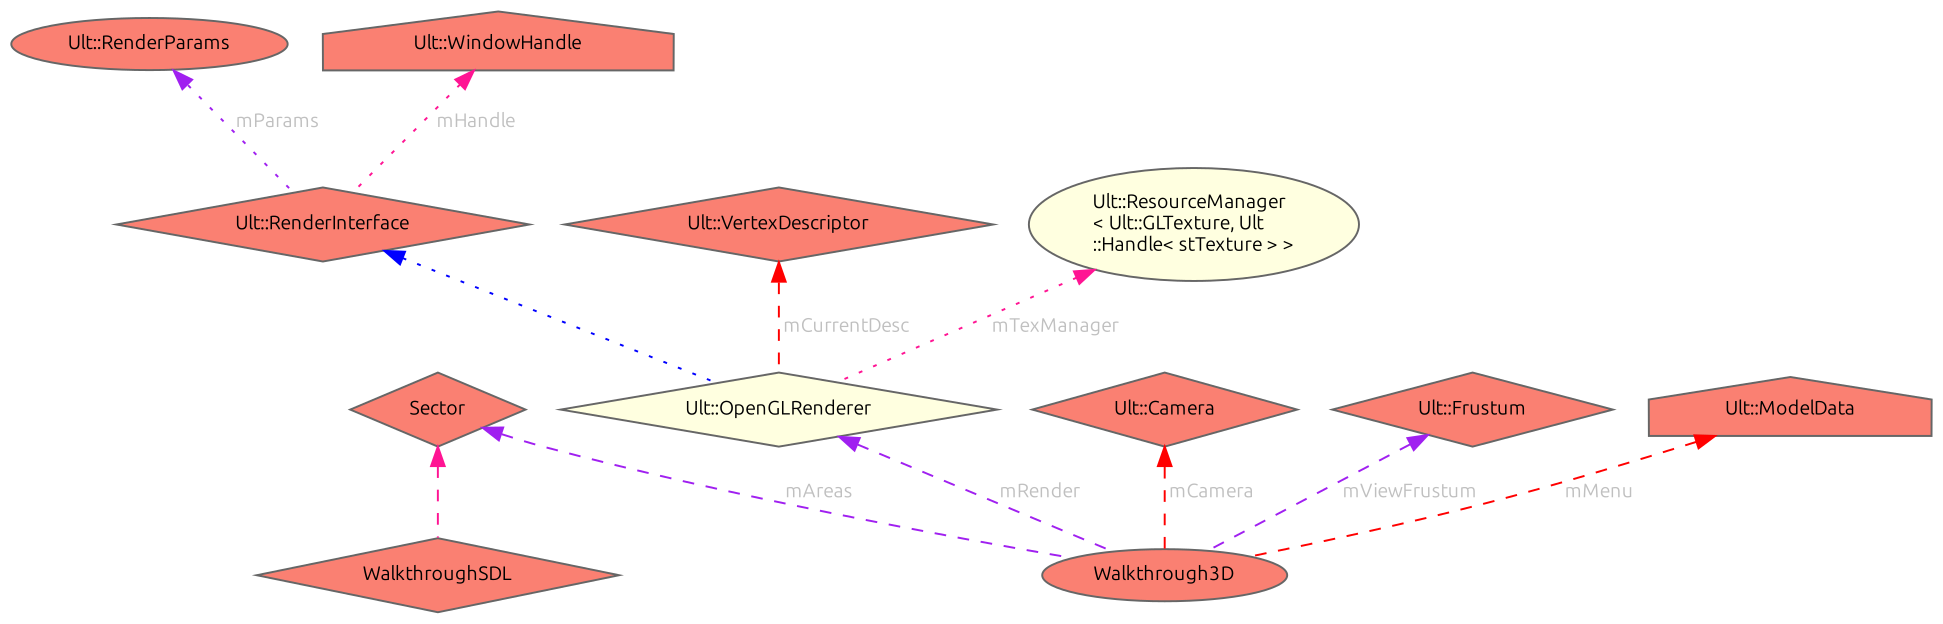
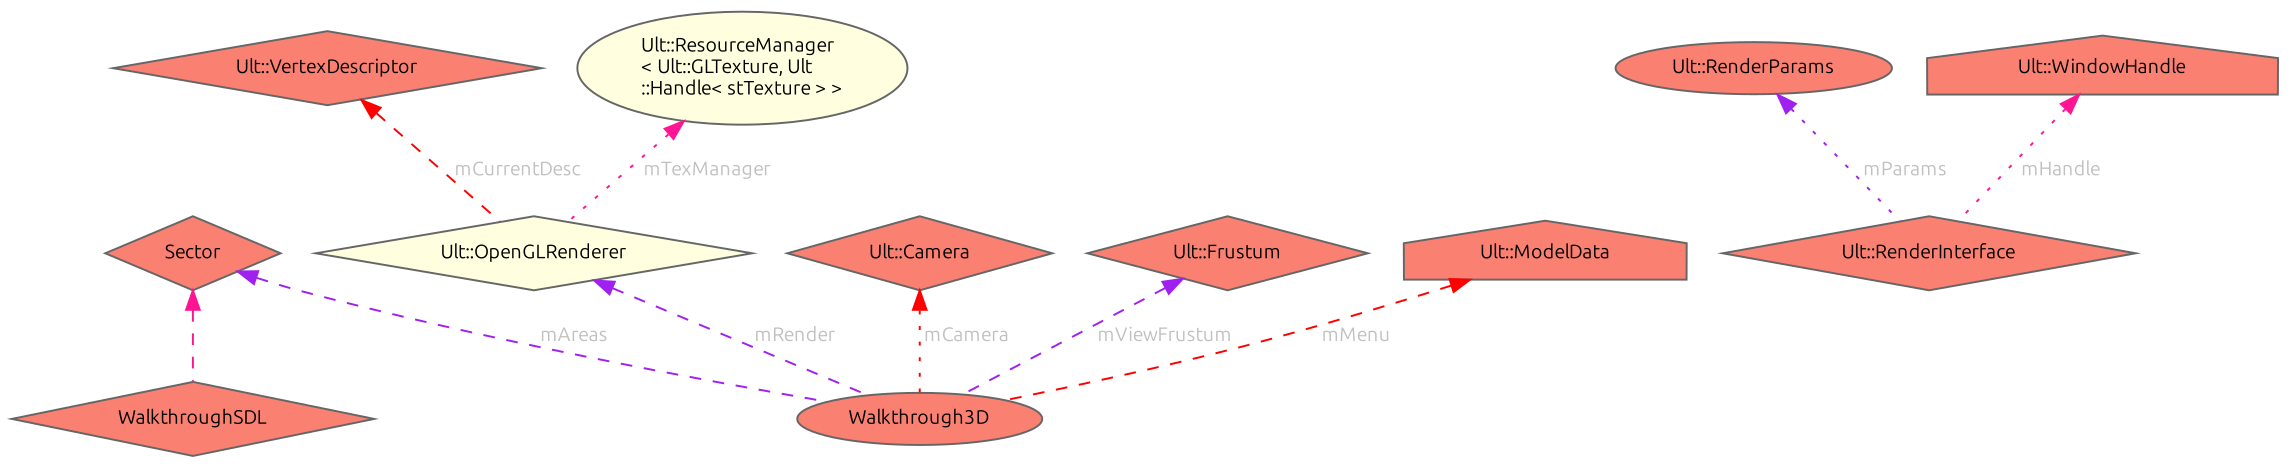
  digraph {
    fontname=Ubuntu
    rankdir=TB
    node [color=gray40 fillcolor=salmon fontname=Ubuntu fontsize=10 shape=diamond style=filled]
    edge [color=purple dir=back fontcolor=grey fontname=Ubuntu fontsize=10 labelfontname=Helvetica labelfontsize=10 style=dashed]
    n1 [fontcolor=black height=0.2 label=WalkthroughSDL width=0.4]
    n2 [height=0.2 label=Walkthrough3D shape=ellipse width=0.4]
    n3 [fillcolor=lightyellow height=0.2 label="Ult::OpenGLRenderer" width=0.4]
    n4 [height=0.2 label="Ult::RenderInterface" width=0.4]
    n5 [height=0.2 label="Ult::RenderParams" shape=ellipse width=0.4]
    n6 [height=0.2 label="Ult::WindowHandle" shape=house width=0.4]
    n7 [height=0.2 label="Ult::VertexDescriptor" width=0.4]
    n8 [fillcolor=lightyellow height=0.2 label="Ult::ResourceManager\l\< Ult::GLTexture, Ult\l::Handle\< stTexture \> \>" shape=ellipse width=0.4]
    n9 [height=0.2 label=Sector width=0.4]
    n10 [height=0.2 label="Ult::Camera" width=0.4]
    n11 [height=0.2 label="Ult::Frustum" width=0.4]
    n12 [height=0.2 label="Ult::ModelData" shape=house width=0.4]
    n3 -> n2 [label=" mRender"]
-   n4 -> n3 [color=blue style=dotted fontcolor=""]
    n5 -> n4 [label=" mParams" style=dotted]
    n6 -> n4 [color=deeppink label=" mHandle" style=dotted]
    n7 -> n3 [color=red label=" mCurrentDesc"]
    n8 -> n3 [color=deeppink label=" mTexManager" style=dotted]
    n9 -> n1 [color=deeppink fontcolor=""]
    n9 -> n2 [label=" mAreas"]
-   n10 -> n2 [color=red label=" mCamera"]
+   n10 -> n2 [color=red label=" mCamera" style=dotted]
    n11 -> n2 [label=" mViewFrustum"]
    n12 -> n2 [color=red label=" mMenu"]
  }
